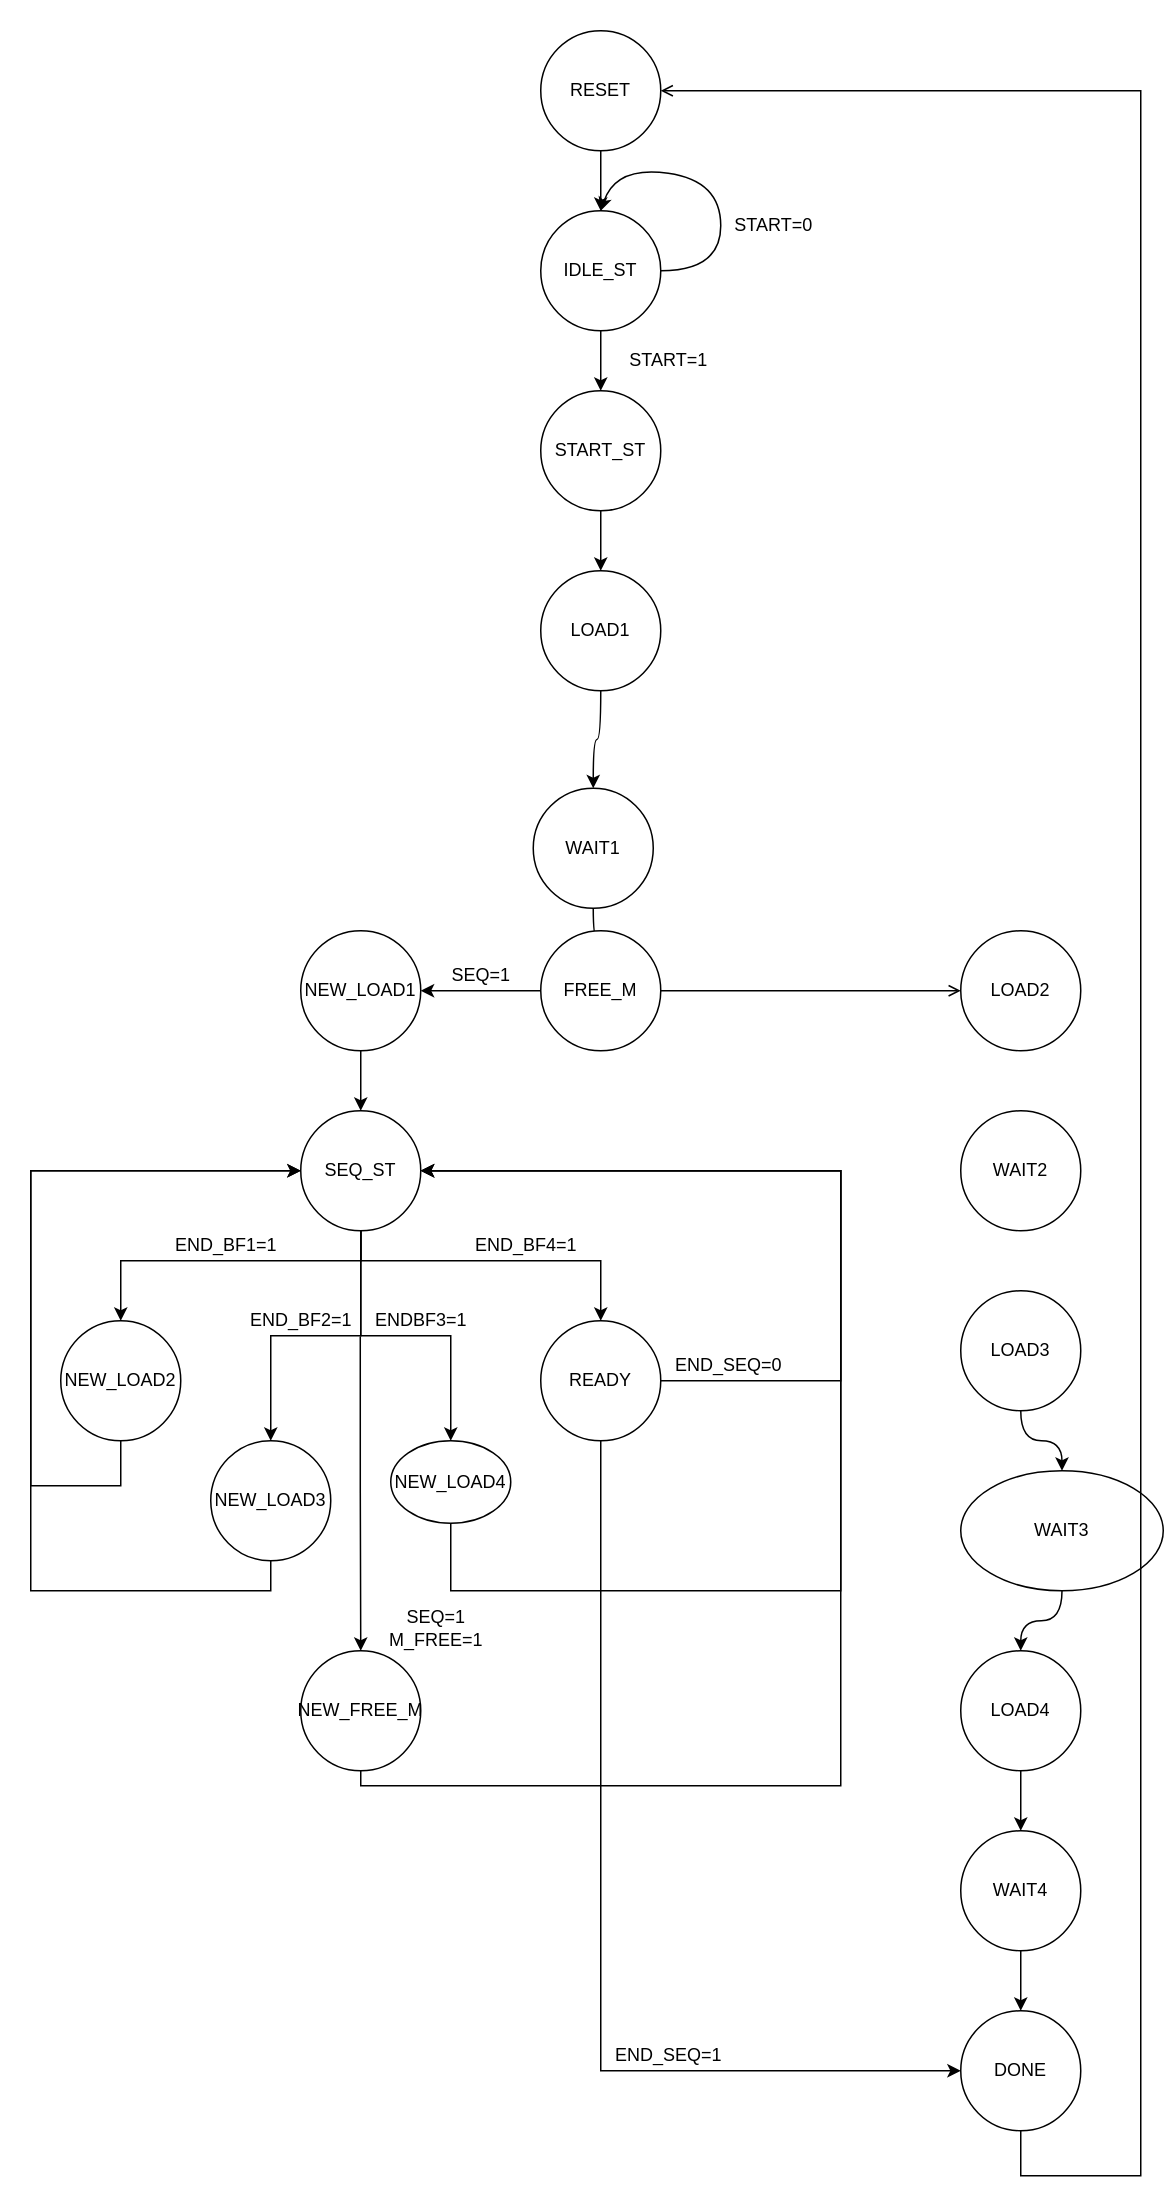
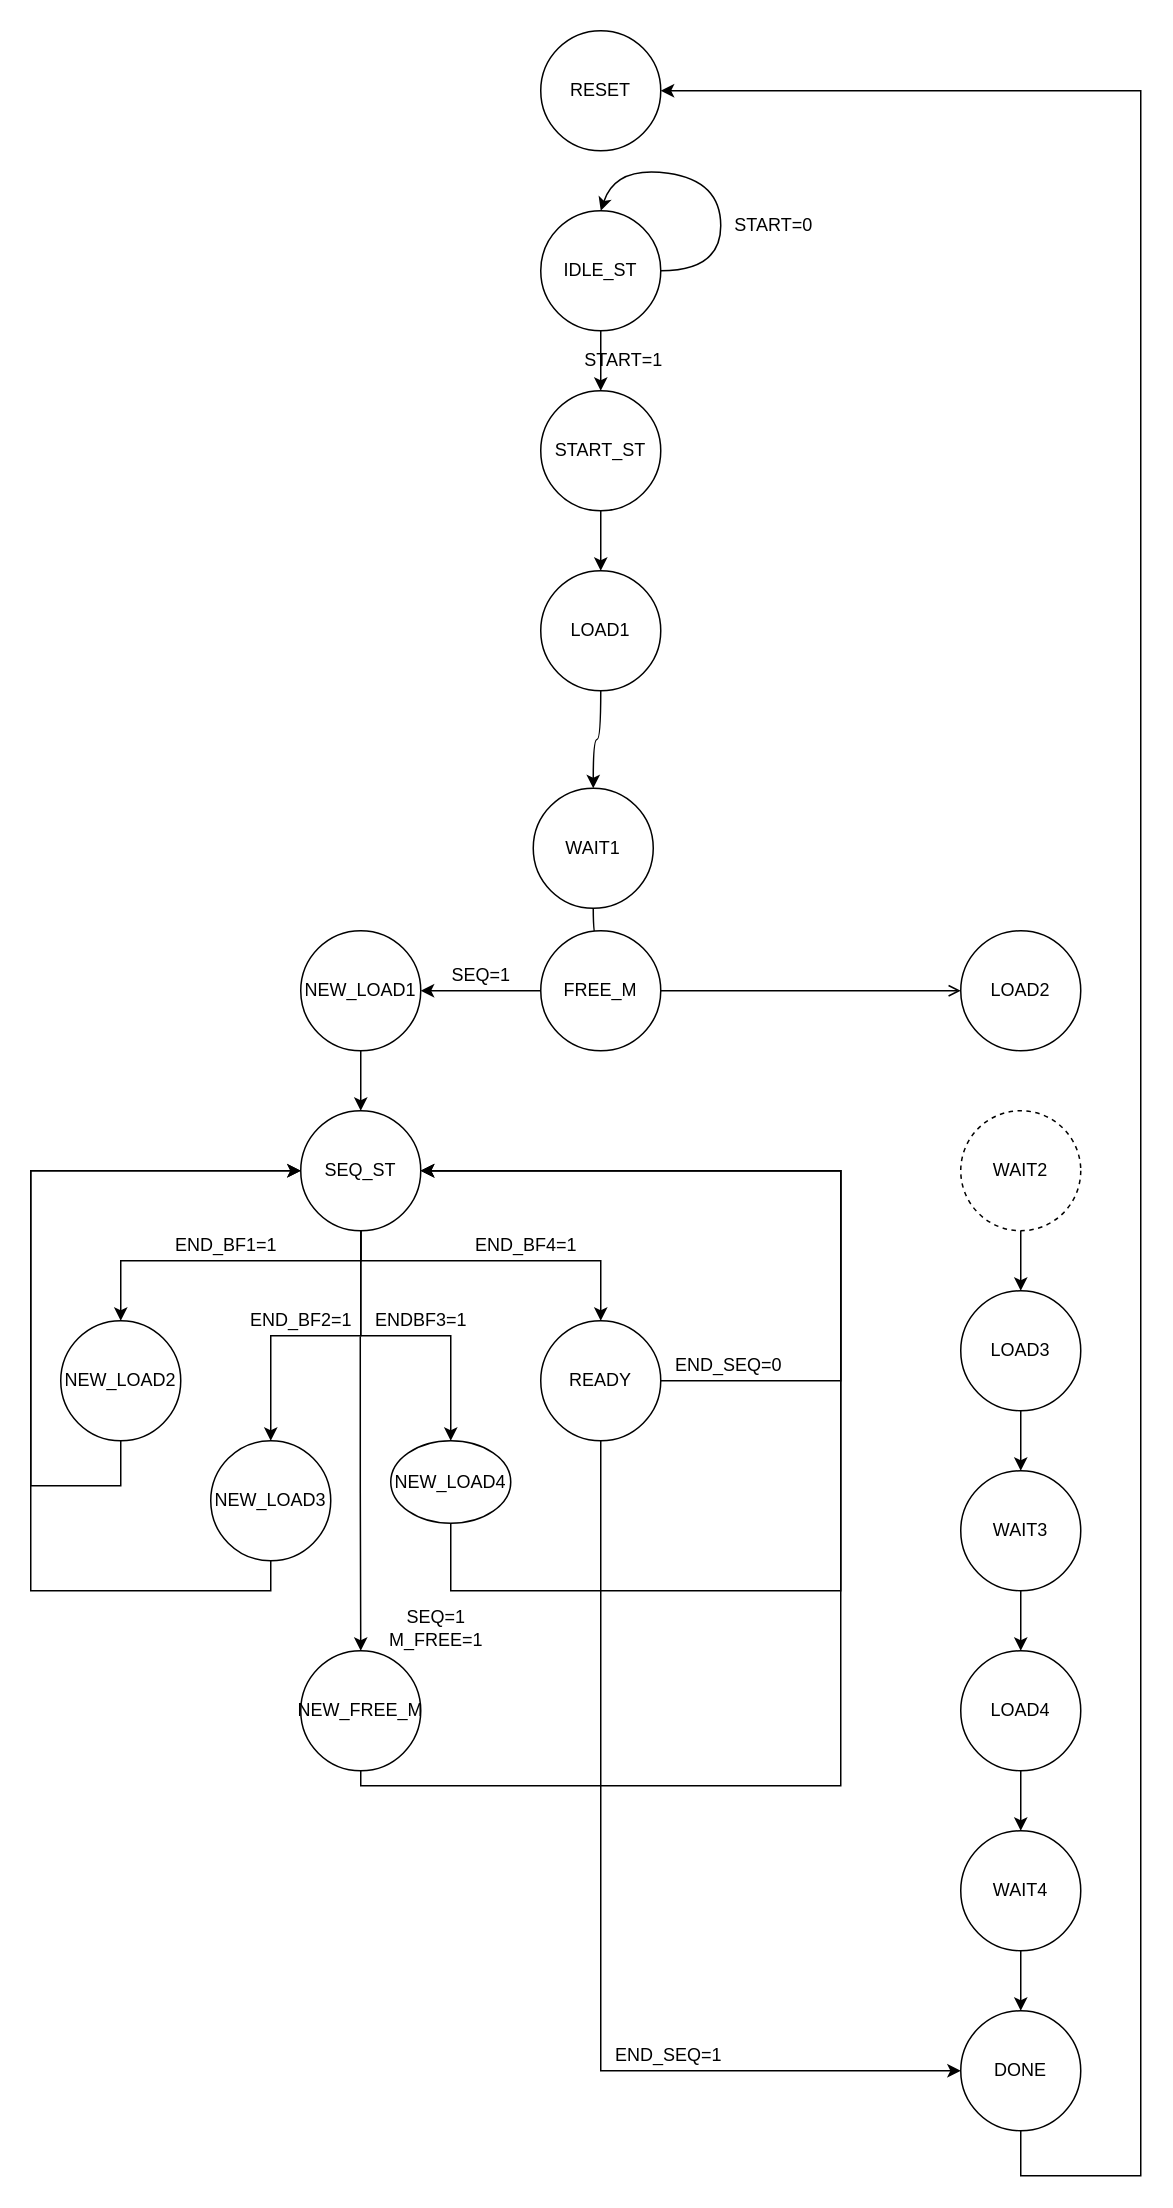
  <mxCell id="0" />
  <mxCell id="1" parent="0" />
  <mxCell id="2" value="" style="edgeStyle=orthogonalEdgeStyle;rounded=0;orthogonalLoop=1;jettySize=auto;html=1;exitX=0.5;exitY=1;exitDx=0;exitDy=0;" parent="1" source="3" target="5" edge="1"><mxGeometry relative="1" as="geometry"><mxPoint x="400" y="230" as="sourcePoint" /></mxGeometry></mxCell>
  <mxCell id="3" value="IDLE_ST" style="ellipse;whiteSpace=wrap;html=1;aspect=fixed;" parent="1" vertex="1"><mxGeometry x="360" y="140" width="80" height="80" as="geometry" /></mxCell>
  <mxCell id="4" value="" style="edgeStyle=orthogonalEdgeStyle;curved=1;orthogonalLoop=1;jettySize=auto;html=1;" parent="1" source="5" target="10" edge="1"><mxGeometry relative="1" as="geometry" /></mxCell>
  <mxCell id="5" value="START_ST" style="ellipse;whiteSpace=wrap;html=1;aspect=fixed;" parent="1" vertex="1"><mxGeometry x="360" y="260" width="80" height="80" as="geometry" /></mxCell>
- <mxCell id="6" value="START=1" style="text;html=1;align=center;verticalAlign=middle;resizable=0;points=[];autosize=1;" parent="1" vertex="1"><mxGeometry x="410" y="230" width="70" height="20" as="geometry" /></mxCell>
+ <mxCell id="6" value="START=1" style="text;html=1;align=center;verticalAlign=middle;resizable=0;points=[];autosize=1;" parent="1" vertex="1"><mxGeometry x="380" y="230" width="70" height="20" as="geometry" /></mxCell>
  <mxCell id="7" value="" style="endArrow=classic;html=1;entryX=0.5;entryY=0;entryDx=0;entryDy=0;curved=1;exitX=1;exitY=0.5;exitDx=0;exitDy=0;" parent="1" source="3" target="3" edge="1"><mxGeometry width="50" height="50" relative="1" as="geometry"><mxPoint x="440" y="170" as="sourcePoint" /><mxPoint x="440" y="290" as="targetPoint" /><Array as="points"><mxPoint x="480" y="180" /><mxPoint x="480" y="120" /><mxPoint x="410" y="110" /></Array></mxGeometry></mxCell>
  <mxCell id="8" value="START=0" style="text;html=1;align=center;verticalAlign=middle;resizable=0;points=[];autosize=1;" parent="1" vertex="1"><mxGeometry x="480" y="140" width="70" height="20" as="geometry" /></mxCell>
  <mxCell id="9" value="" style="edgeStyle=orthogonalEdgeStyle;curved=1;orthogonalLoop=1;jettySize=auto;html=1;" parent="1" source="10" target="12" edge="1"><mxGeometry relative="1" as="geometry" /></mxCell>
  <mxCell id="10" value="LOAD1" style="ellipse;whiteSpace=wrap;html=1;aspect=fixed;" parent="1" vertex="1"><mxGeometry x="360" y="380" width="80" height="80" as="geometry" /></mxCell>
  <mxCell id="11" value="" style="edgeStyle=orthogonalEdgeStyle;curved=1;orthogonalLoop=1;jettySize=auto;html=1;" parent="1" source="12" target="28" edge="1"><mxGeometry relative="1" as="geometry" /></mxCell>
  <mxCell id="12" value="WAIT1" style="ellipse;whiteSpace=wrap;html=1;aspect=fixed;" parent="1" vertex="1"><mxGeometry x="355" y="525" width="80" height="80" as="geometry" /></mxCell>
  <mxCell id="13" value="LOAD2" style="ellipse;whiteSpace=wrap;html=1;aspect=fixed;" parent="1" vertex="1"><mxGeometry x="640" y="620" width="80" height="80" as="geometry" /></mxCell>
- <mxCell id="15" value="WAIT2" style="ellipse;whiteSpace=wrap;html=1;aspect=fixed;" parent="1" vertex="1"><mxGeometry x="640" y="740" width="80" height="80" as="geometry" /></mxCell>
+ <mxCell id="14" value="" style="edgeStyle=orthogonalEdgeStyle;curved=1;orthogonalLoop=1;jettySize=auto;html=1;" parent="1" source="15" target="17" edge="1"><mxGeometry relative="1" as="geometry" /></mxCell>
+ <mxCell id="15" value="WAIT2" style="ellipse;whiteSpace=wrap;html=1;aspect=fixed;dashed=1;" parent="1" vertex="1"><mxGeometry x="640" y="740" width="80" height="80" as="geometry" /></mxCell>
  <mxCell id="16" value="" style="edgeStyle=orthogonalEdgeStyle;curved=1;orthogonalLoop=1;jettySize=auto;html=1;" parent="1" source="17" target="19" edge="1"><mxGeometry relative="1" as="geometry" /></mxCell>
  <mxCell id="17" value="LOAD3" style="ellipse;whiteSpace=wrap;html=1;aspect=fixed;" parent="1" vertex="1"><mxGeometry x="640" y="860" width="80" height="80" as="geometry" /></mxCell>
  <mxCell id="18" value="" style="edgeStyle=orthogonalEdgeStyle;curved=1;orthogonalLoop=1;jettySize=auto;html=1;" parent="1" source="19" target="21" edge="1"><mxGeometry relative="1" as="geometry" /></mxCell>
- <mxCell id="19" value="WAIT3" style="ellipse;whiteSpace=wrap;html=1;aspect=fixed;" parent="1" vertex="1"><mxGeometry x="640" y="980" width="135" height="80" as="geometry" /></mxCell>
+ <mxCell id="19" value="WAIT3" style="ellipse;whiteSpace=wrap;html=1;aspect=fixed;" parent="1" vertex="1"><mxGeometry x="640" y="980" width="80" height="80" as="geometry" /></mxCell>
  <mxCell id="20" value="" style="edgeStyle=orthogonalEdgeStyle;curved=1;orthogonalLoop=1;jettySize=auto;html=1;" parent="1" source="21" target="23" edge="1"><mxGeometry relative="1" as="geometry" /></mxCell>
  <mxCell id="21" value="LOAD4" style="ellipse;whiteSpace=wrap;html=1;aspect=fixed;" parent="1" vertex="1"><mxGeometry x="640" y="1100" width="80" height="80" as="geometry" /></mxCell>
  <mxCell id="22" value="" style="edgeStyle=orthogonalEdgeStyle;curved=1;orthogonalLoop=1;jettySize=auto;html=1;" parent="1" source="23" target="25" edge="1"><mxGeometry relative="1" as="geometry" /></mxCell>
  <mxCell id="23" value="WAIT4" style="ellipse;whiteSpace=wrap;html=1;aspect=fixed;" parent="1" vertex="1"><mxGeometry x="640" y="1220" width="80" height="80" as="geometry" /></mxCell>
- <mxCell id="24" style="edgeStyle=orthogonalEdgeStyle;rounded=0;orthogonalLoop=1;jettySize=auto;html=1;entryX=1;entryY=0.5;entryDx=0;entryDy=0;endArrow=open;" parent="1" source="25" target="56" edge="1"><mxGeometry relative="1" as="geometry"><mxPoint x="440" y="172" as="targetPoint" /><Array as="points"><mxPoint x="680" y="1450" /><mxPoint x="760" y="1450" /><mxPoint x="760" y="60" /></Array></mxGeometry></mxCell>
+ <mxCell id="24" style="edgeStyle=orthogonalEdgeStyle;rounded=0;orthogonalLoop=1;jettySize=auto;html=1;entryX=1;entryY=0.5;entryDx=0;entryDy=0;" parent="1" source="25" target="56" edge="1"><mxGeometry relative="1" as="geometry"><mxPoint x="440" y="172" as="targetPoint" /><Array as="points"><mxPoint x="680" y="1450" /><mxPoint x="760" y="1450" /><mxPoint x="760" y="60" /></Array></mxGeometry></mxCell>
  <mxCell id="25" value="DONE" style="ellipse;whiteSpace=wrap;html=1;aspect=fixed;" parent="1" vertex="1"><mxGeometry x="640" y="1340" width="80" height="80" as="geometry" /></mxCell>
  <mxCell id="26" style="edgeStyle=orthogonalEdgeStyle;orthogonalLoop=1;jettySize=auto;html=1;entryX=0;entryY=0.5;entryDx=0;entryDy=0;rounded=0;endArrow=open;" parent="1" source="28" target="13" edge="1"><mxGeometry relative="1" as="geometry" /></mxCell>
  <mxCell id="27" value="" style="edgeStyle=orthogonalEdgeStyle;rounded=0;orthogonalLoop=1;jettySize=auto;html=1;" parent="1" source="28" target="30" edge="1"><mxGeometry relative="1" as="geometry" /></mxCell>
  <mxCell id="28" value="FREE_M" style="ellipse;whiteSpace=wrap;html=1;aspect=fixed;" parent="1" vertex="1"><mxGeometry x="360" y="620" width="80" height="80" as="geometry" /></mxCell>
  <mxCell id="29" value="" style="edgeStyle=orthogonalEdgeStyle;rounded=0;orthogonalLoop=1;jettySize=auto;html=1;" parent="1" source="30" target="36" edge="1"><mxGeometry relative="1" as="geometry" /></mxCell>
  <mxCell id="30" value="NEW_LOAD1" style="ellipse;whiteSpace=wrap;html=1;aspect=fixed;" parent="1" vertex="1"><mxGeometry x="200" y="620" width="80" height="80" as="geometry" /></mxCell>
  <mxCell id="31" value="SEQ=1" style="text;html=1;align=center;verticalAlign=middle;resizable=0;points=[];autosize=1;" parent="1" vertex="1"><mxGeometry x="295" y="640" width="50" height="20" as="geometry" /></mxCell>
  <mxCell id="32" style="edgeStyle=orthogonalEdgeStyle;rounded=0;orthogonalLoop=1;jettySize=auto;html=1;entryX=0.5;entryY=0;entryDx=0;entryDy=0;" parent="1" source="36" target="38" edge="1"><mxGeometry relative="1" as="geometry"><Array as="points"><mxPoint x="240" y="840" /><mxPoint x="80" y="840" /></Array></mxGeometry></mxCell>
  <mxCell id="33" style="edgeStyle=orthogonalEdgeStyle;rounded=0;orthogonalLoop=1;jettySize=auto;html=1;exitX=0.5;exitY=1;exitDx=0;exitDy=0;" parent="1" source="36" target="40" edge="1"><mxGeometry relative="1" as="geometry" /></mxCell>
  <mxCell id="34" style="edgeStyle=orthogonalEdgeStyle;rounded=0;orthogonalLoop=1;jettySize=auto;html=1;entryX=0.5;entryY=0;entryDx=0;entryDy=0;" parent="1" source="36" target="42" edge="1"><mxGeometry relative="1" as="geometry" /></mxCell>
  <mxCell id="35" style="edgeStyle=orthogonalEdgeStyle;rounded=0;orthogonalLoop=1;jettySize=auto;html=1;" parent="1" source="36" target="45" edge="1"><mxGeometry relative="1" as="geometry"><Array as="points"><mxPoint x="240" y="840" /><mxPoint x="400" y="840" /></Array></mxGeometry></mxCell>
  <mxCell id="36" value="SEQ_ST" style="ellipse;whiteSpace=wrap;html=1;aspect=fixed;" parent="1" vertex="1"><mxGeometry x="200" y="740" width="80" height="80" as="geometry" /></mxCell>
  <mxCell id="37" style="edgeStyle=orthogonalEdgeStyle;rounded=0;orthogonalLoop=1;jettySize=auto;html=1;entryX=0;entryY=0.5;entryDx=0;entryDy=0;" parent="1" source="38" target="36" edge="1"><mxGeometry relative="1" as="geometry"><Array as="points"><mxPoint x="80" y="990" /><mxPoint x="20" y="990" /><mxPoint x="20" y="780" /></Array></mxGeometry></mxCell>
  <mxCell id="38" value="NEW_LOAD2" style="ellipse;whiteSpace=wrap;html=1;aspect=fixed;" parent="1" vertex="1"><mxGeometry x="40" y="880" width="80" height="80" as="geometry" /></mxCell>
  <mxCell id="39" style="edgeStyle=orthogonalEdgeStyle;rounded=0;orthogonalLoop=1;jettySize=auto;html=1;entryX=0;entryY=0.5;entryDx=0;entryDy=0;" parent="1" source="40" target="36" edge="1"><mxGeometry relative="1" as="geometry"><Array as="points"><mxPoint x="180" y="1060" /><mxPoint x="20" y="1060" /><mxPoint x="20" y="780" /></Array></mxGeometry></mxCell>
  <mxCell id="40" value="&lt;span&gt;NEW_LOAD3&lt;/span&gt;" style="ellipse;whiteSpace=wrap;html=1;aspect=fixed;" parent="1" vertex="1"><mxGeometry x="140" y="960" width="80" height="80" as="geometry" /></mxCell>
  <mxCell id="41" style="edgeStyle=orthogonalEdgeStyle;rounded=0;orthogonalLoop=1;jettySize=auto;html=1;entryX=1;entryY=0.5;entryDx=0;entryDy=0;" parent="1" source="42" target="36" edge="1"><mxGeometry relative="1" as="geometry"><Array as="points"><mxPoint x="300" y="1060" /><mxPoint x="560" y="1060" /><mxPoint x="560" y="780" /></Array></mxGeometry></mxCell>
  <mxCell id="42" value="&lt;span&gt;NEW_LOAD4&lt;/span&gt;" style="ellipse;whiteSpace=wrap;html=1;aspect=fixed;" parent="1" vertex="1"><mxGeometry x="260" y="960" width="80" height="55" as="geometry" /></mxCell>
  <mxCell id="43" style="edgeStyle=orthogonalEdgeStyle;rounded=0;orthogonalLoop=1;jettySize=auto;html=1;entryX=1;entryY=0.5;entryDx=0;entryDy=0;" parent="1" source="45" target="36" edge="1"><mxGeometry relative="1" as="geometry"><Array as="points"><mxPoint x="560" y="920" /><mxPoint x="560" y="780" /></Array></mxGeometry></mxCell>
  <mxCell id="44" style="edgeStyle=orthogonalEdgeStyle;rounded=0;orthogonalLoop=1;jettySize=auto;html=1;entryX=0;entryY=0.5;entryDx=0;entryDy=0;" parent="1" source="45" target="25" edge="1"><mxGeometry relative="1" as="geometry"><mxPoint x="400" y="1020" as="targetPoint" /><Array as="points"><mxPoint x="400" y="1380" /></Array></mxGeometry></mxCell>
  <mxCell id="45" value="READY" style="ellipse;whiteSpace=wrap;html=1;aspect=fixed;" parent="1" vertex="1"><mxGeometry x="360" y="880" width="80" height="80" as="geometry" /></mxCell>
  <mxCell id="46" value="END_BF1=1" style="text;html=1;align=center;verticalAlign=middle;resizable=0;points=[];autosize=1;" parent="1" vertex="1"><mxGeometry x="110" y="820" width="80" height="20" as="geometry" /></mxCell>
  <mxCell id="47" value="END_BF2=1" style="text;html=1;align=center;verticalAlign=middle;resizable=0;points=[];autosize=1;" parent="1" vertex="1"><mxGeometry x="160" y="870" width="80" height="20" as="geometry" /></mxCell>
  <mxCell id="48" value="ENDBF3=1" style="text;html=1;align=center;verticalAlign=middle;resizable=0;points=[];autosize=1;" parent="1" vertex="1"><mxGeometry x="240" y="870" width="80" height="20" as="geometry" /></mxCell>
  <mxCell id="49" value="END_BF4=1" style="text;html=1;align=center;verticalAlign=middle;resizable=0;points=[];autosize=1;" parent="1" vertex="1"><mxGeometry x="310" y="820" width="80" height="20" as="geometry" /></mxCell>
  <mxCell id="50" value="END_SEQ=1" style="text;html=1;align=center;verticalAlign=middle;resizable=0;points=[];autosize=1;" parent="1" vertex="1"><mxGeometry x="400" y="1360" width="90" height="20" as="geometry" /></mxCell>
  <mxCell id="51" value="END_SEQ=0" style="text;html=1;align=center;verticalAlign=middle;resizable=0;points=[];autosize=1;" parent="1" vertex="1"><mxGeometry x="440" y="900" width="90" height="20" as="geometry" /></mxCell>
  <mxCell id="52" style="edgeStyle=orthogonalEdgeStyle;rounded=0;orthogonalLoop=1;jettySize=auto;html=1;exitX=-0.004;exitY=1.025;exitDx=0;exitDy=0;exitPerimeter=0;" parent="1" source="48" target="54" edge="1"><mxGeometry relative="1" as="geometry" /></mxCell>
  <mxCell id="53" style="edgeStyle=orthogonalEdgeStyle;rounded=0;orthogonalLoop=1;jettySize=auto;html=1;entryX=1;entryY=0.5;entryDx=0;entryDy=0;" parent="1" source="54" target="36" edge="1"><mxGeometry relative="1" as="geometry"><Array as="points"><mxPoint x="240" y="1190" /><mxPoint x="560" y="1190" /><mxPoint x="560" y="780" /></Array></mxGeometry></mxCell>
  <mxCell id="54" value="NEW_FREE_M" style="ellipse;whiteSpace=wrap;html=1;aspect=fixed;" parent="1" vertex="1"><mxGeometry x="200" y="1100" width="80" height="80" as="geometry" /></mxCell>
- <mxCell id="55" style="edgeStyle=orthogonalEdgeStyle;rounded=0;orthogonalLoop=1;jettySize=auto;html=1;entryX=0.5;entryY=0;entryDx=0;entryDy=0;" parent="1" source="56" target="3" edge="1"><mxGeometry relative="1" as="geometry" /></mxCell>
  <mxCell id="56" value="RESET" style="ellipse;whiteSpace=wrap;html=1;aspect=fixed;" parent="1" vertex="1"><mxGeometry x="360" y="20" width="80" height="80" as="geometry" /></mxCell>
  <mxCell id="57" value="SEQ=1&lt;br&gt;M_FREE=1" style="text;html=1;align=center;verticalAlign=middle;resizable=0;points=[];autosize=1;" parent="1" vertex="1"><mxGeometry x="250" y="1070" width="80" height="30" as="geometry" /></mxCell>
